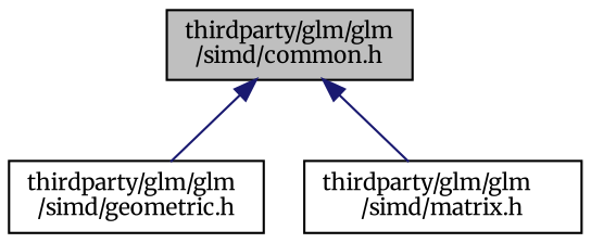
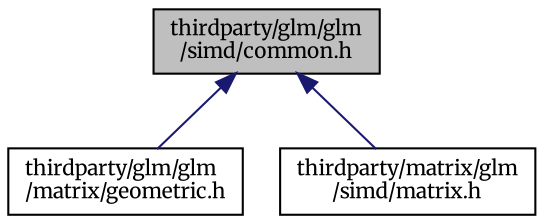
  digraph {
    fontname=Merriweather
    node [color=black fillcolor=white fontname=Merriweather fontsize=10 shape=record style=filled]
    edge [color=midnightblue dir=back fontname=Merriweather fontsize=10 labelfontname=Helvetica labelfontsize=10 style=solid]
    n1 [fillcolor=grey75 fontcolor=black height=0.2 label="thirdparty/glm/glm\l/simd/common.h" width=0.4]
-   n2 [height=0.2 label="thirdparty/glm/glm\l/simd/geometric.h" width=0.4]
-   n3 [height=0.2 label="thirdparty/glm/glm\l/simd/matrix.h" width=0.4]
+   n2 [height=0.2 label="thirdparty/glm/glm\l/matrix/geometric.h" width=0.4]
+   n3 [height=0.2 label="thirdparty/matrix/glm\l/simd/matrix.h" width=0.4]
    n1 -> n2
    n1 -> n3
  }
